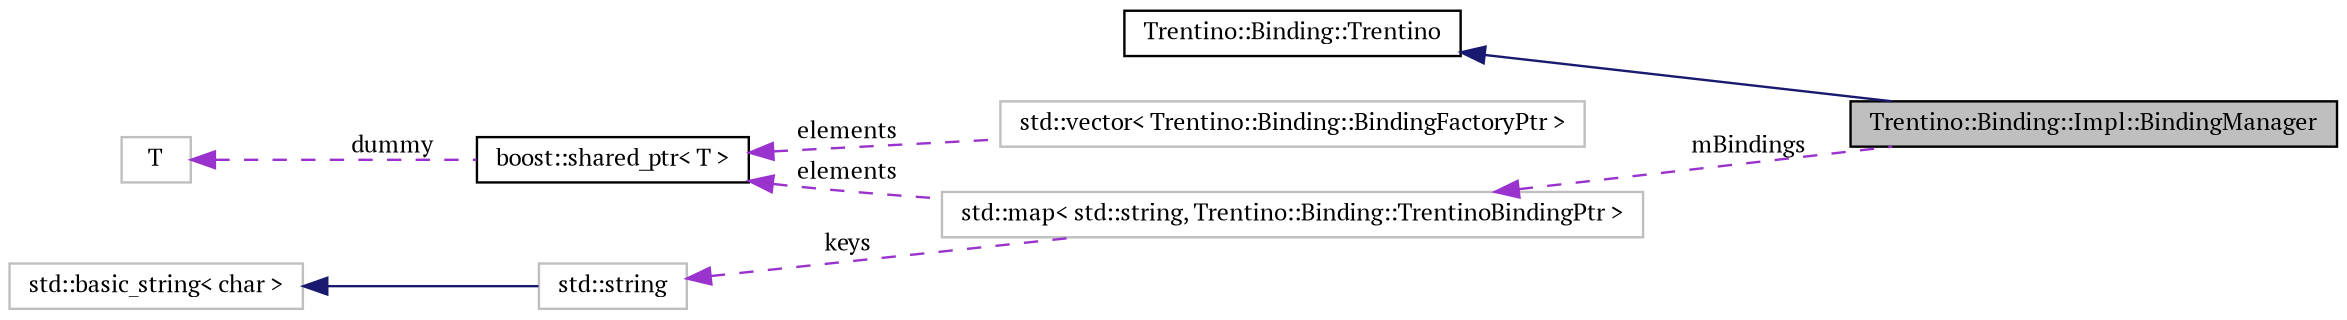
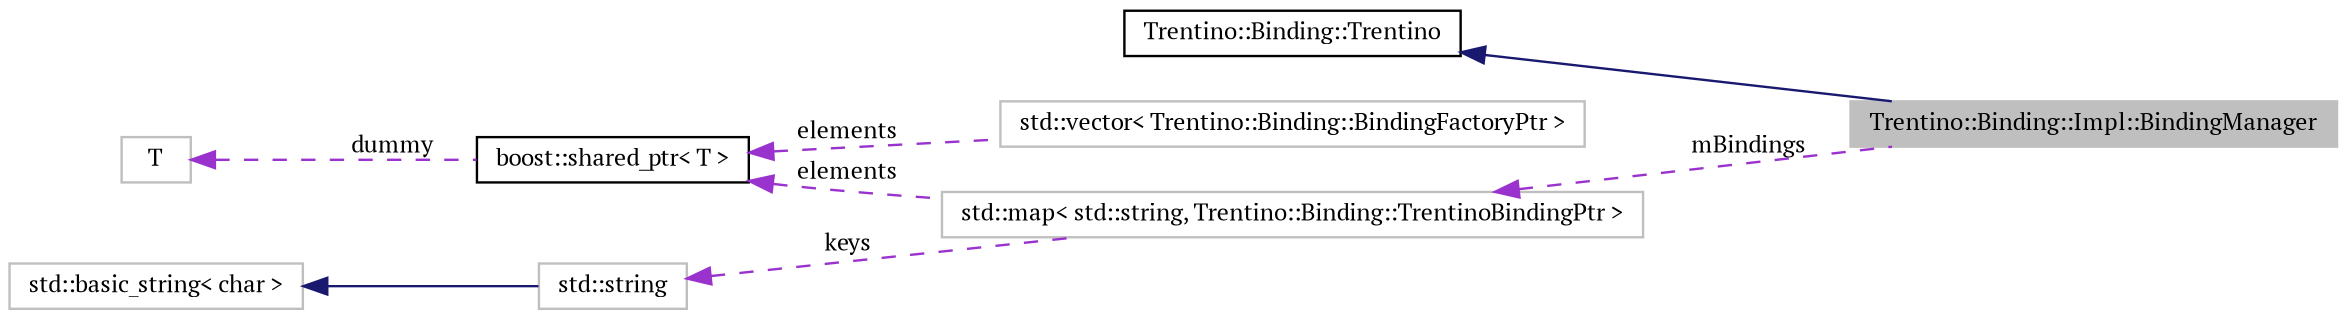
  digraph {
    fontname="PT Serif"
    rankdir=LR
    node [color=grey75 fillcolor=white fontname="PT Serif" fontsize=10 shape=record style=filled]
    edge [color=darkorchid3 dir=back fontname="PT Serif" fontsize=10 labelfontname=Helvetica labelfontsize=10 style=dashed]
-   n1 [color=black fillcolor=grey75 fontcolor=black height=0.2 label="Trentino::Binding::Impl::BindingManager" width=0.4]
+   n1 [fillcolor=grey75 fontcolor=black height=0.2 label="Trentino::Binding::Impl::BindingManager" width=0.4]
    n2 [color=black height=0.2 label="Trentino::Binding::Trentino" width=0.4]
    n3 [height=0.2 label="std::vector\< Trentino::Binding::BindingFactoryPtr \>" width=0.4]
    n4 [color=black height=0.2 label="boost::shared_ptr\< T \>" width=0.4]
    n5 [height=0.2 label="std::map\< std::string, Trentino::Binding::TrentinoBindingPtr \>" width=0.4]
    n6 [height=0.2 label=T width=0.4]
    n7 [height=0.2 label="std::string" width=0.4]
    n8 [height=0.2 label="std::basic_string\< char \>" width=0.4]
    n2 -> n1 [color=midnightblue style=solid]
    n4 -> n3 [label=" elements"]
    n4 -> n5 [label=" elements"]
    n5 -> n1 [label=" mBindings"]
    n6 -> n4 [label=" dummy"]
    n7 -> n5 [label=" keys"]
    n8 -> n7 [color=midnightblue style=solid]
  }
